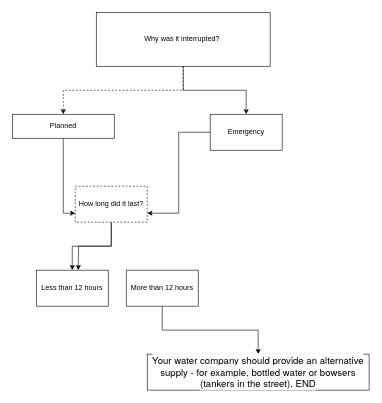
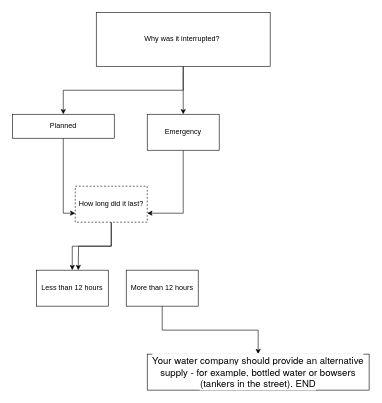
  <mxCell id="0" />
  <mxCell id="1" parent="0" />
- <mxCell id="2" style="edgeStyle=orthogonalEdgeStyle;rounded=0;orthogonalLoop=1;jettySize=auto;html=1;dashed=1;" edge="1" parent="1" source="4" target="8"><mxGeometry relative="1" as="geometry"><mxPoint x="80" y="170" as="targetPoint" /></mxGeometry></mxCell>
+ <mxCell id="2" style="edgeStyle=orthogonalEdgeStyle;rounded=0;orthogonalLoop=1;jettySize=auto;html=1;" edge="1" parent="1" source="4" target="8"><mxGeometry relative="1" as="geometry"><mxPoint x="80" y="170" as="targetPoint" /></mxGeometry></mxCell>
  <mxCell id="3" style="edgeStyle=orthogonalEdgeStyle;rounded=0;orthogonalLoop=1;jettySize=auto;html=1;" edge="1" parent="1" source="4" target="6"><mxGeometry relative="1" as="geometry"><mxPoint x="305" y="180" as="targetPoint" /></mxGeometry></mxCell>
  <mxCell id="4" value="Why was it interrupted?&amp;nbsp;" style="rounded=0;whiteSpace=wrap;html=1;" vertex="1" parent="1"><mxGeometry x="160" y="20" width="290" height="90" as="geometry" /></mxCell>
  <mxCell id="5" style="edgeStyle=orthogonalEdgeStyle;rounded=0;orthogonalLoop=1;jettySize=auto;html=1;entryX=1;entryY=0.75;entryDx=0;entryDy=0;" edge="1" parent="1" source="6" target="11"><mxGeometry relative="1" as="geometry"><mxPoint x="305" y="310" as="targetPoint" /></mxGeometry></mxCell>
- <mxCell id="6" value="Emergency" style="rounded=0;whiteSpace=wrap;html=1;" vertex="1" parent="1"><mxGeometry x="350" y="190" width="120" height="60" as="geometry" /></mxCell>
+ <mxCell id="6" value="Emergency" style="rounded=0;whiteSpace=wrap;html=1;" vertex="1" parent="1"><mxGeometry x="245" y="190" width="120" height="60" as="geometry" /></mxCell>
  <mxCell id="7" style="edgeStyle=orthogonalEdgeStyle;rounded=0;orthogonalLoop=1;jettySize=auto;html=1;entryX=0;entryY=0.75;entryDx=0;entryDy=0;" edge="1" parent="1" source="8" target="11"><mxGeometry relative="1" as="geometry"><mxPoint x="80" y="320" as="targetPoint" /></mxGeometry></mxCell>
  <mxCell id="8" value="Planned" style="rounded=0;whiteSpace=wrap;html=1;" vertex="1" parent="1"><mxGeometry x="20" y="190" width="170" height="40" as="geometry" /></mxCell>
  <mxCell id="9" value="" style="edgeStyle=orthogonalEdgeStyle;rounded=0;orthogonalLoop=1;jettySize=auto;html=1;" edge="1" parent="1" source="11" target="15"><mxGeometry relative="1" as="geometry" /></mxCell>
  <mxCell id="10" style="edgeStyle=orthogonalEdgeStyle;rounded=0;orthogonalLoop=1;jettySize=auto;html=1;" edge="1" parent="1" source="11"><mxGeometry relative="1" as="geometry"><mxPoint x="130" y="450" as="targetPoint" /></mxGeometry></mxCell>
  <mxCell id="11" value="How long did it last?" style="rounded=0;whiteSpace=wrap;html=1;dashed=1;" vertex="1" parent="1"><mxGeometry x="125" y="310" width="120" height="60" as="geometry" /></mxCell>
  <mxCell id="12" value="" style="edgeStyle=orthogonalEdgeStyle;rounded=0;orthogonalLoop=1;jettySize=auto;html=1;" edge="1" parent="1" source="13" target="14"><mxGeometry relative="1" as="geometry" /></mxCell>
  <mxCell id="13" value="More than 12 hours" style="whiteSpace=wrap;html=1;rounded=0;" vertex="1" parent="1"><mxGeometry x="210" y="450" width="120" height="60" as="geometry" /></mxCell>
  <mxCell id="14" value="&lt;span style=&quot;font-family: &amp;#34;open_sans&amp;#34; , &amp;#34;helvetica neue&amp;#34; , &amp;#34;helvetica&amp;#34; , &amp;#34;arial&amp;#34; , sans-serif ; font-size: 16px ; background-color: rgb(255 , 255 , 255)&quot;&gt;Your water company should provide an alternative supply - for example, bottled water or bowsers (tankers in the street). END&lt;/span&gt;" style="whiteSpace=wrap;html=1;rounded=0;" vertex="1" parent="1"><mxGeometry x="245" y="590" width="370" height="60" as="geometry" /></mxCell>
  <mxCell id="15" value="Less than 12 hours" style="rounded=0;whiteSpace=wrap;html=1;" vertex="1" parent="1"><mxGeometry x="60" y="450" width="120" height="60" as="geometry" /></mxCell>
